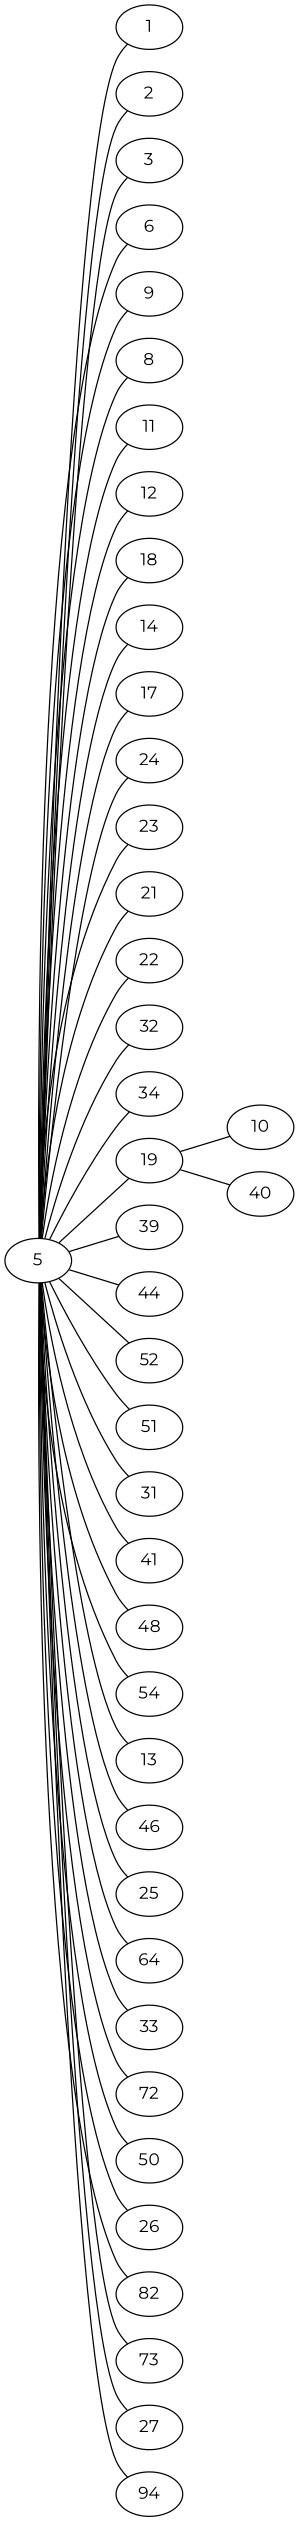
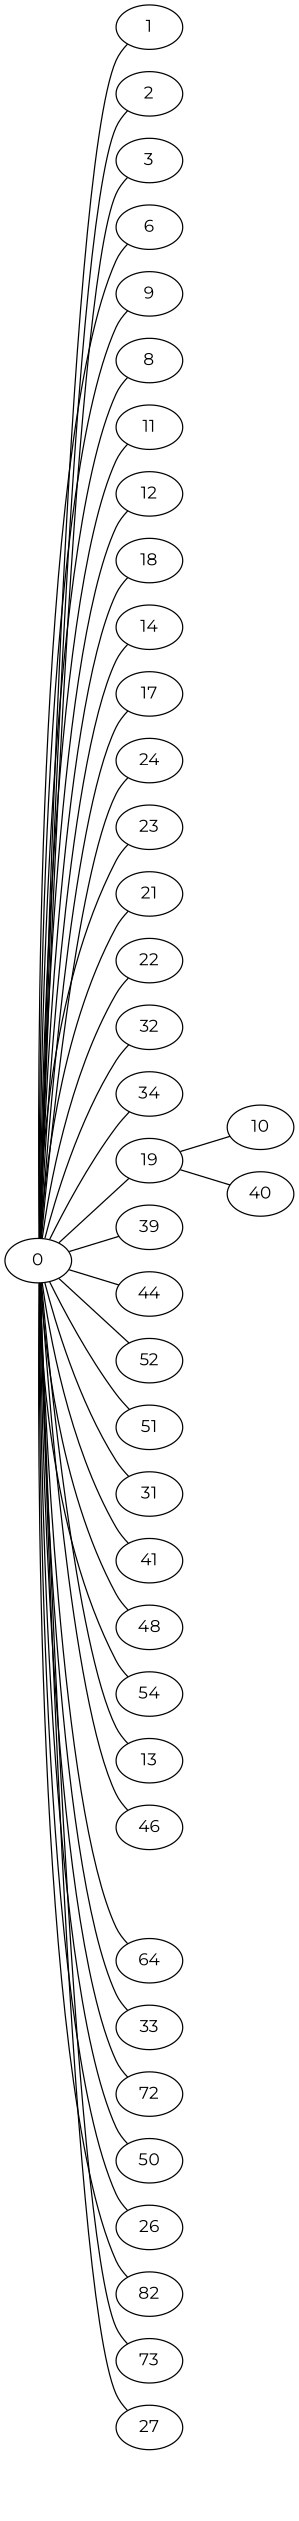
  graph {
    fontname=Montserrat
    rankdir=LR
    node [fontname=Montserrat]
    edge [fontname=Montserrat]
-   0 [label=5]
+   0
    1
    2
    3
    6
    9
    8
    11
    12
    18
    14
    17
    24
    23
    21
    22
    32
    34
    19
    39
    44
    52
    51
    31
    41
    n26 [label=48]
    54
    13
    46
-   25
    64
    33
    72
    50
    26
    82
    73
    27
-   94
    10
    40
    0 -- 1
    0 -- 2
    0 -- 3
    0 -- 6
    0 -- 9
    0 -- 8
    0 -- 11
    0 -- 12
    0 -- 18
    0 -- 14
    0 -- 17
    0 -- 24
    0 -- 23
    0 -- 21
    0 -- 22
    0 -- 32
    0 -- 34
    0 -- 19
    0 -- 39
    0 -- 44
    0 -- 52
    0 -- 51
    0 -- 31
    0 -- 41
    0 -- n26
    0 -- 54
    0 -- 13
    0 -- 46
-   0 -- 25
    0 -- 64
    0 -- 33
    0 -- 72
    0 -- 50
    0 -- 26
    0 -- 82
    0 -- 73
    0 -- 27
-   0 -- 94
    19 -- 10
    19 -- 40
  }
